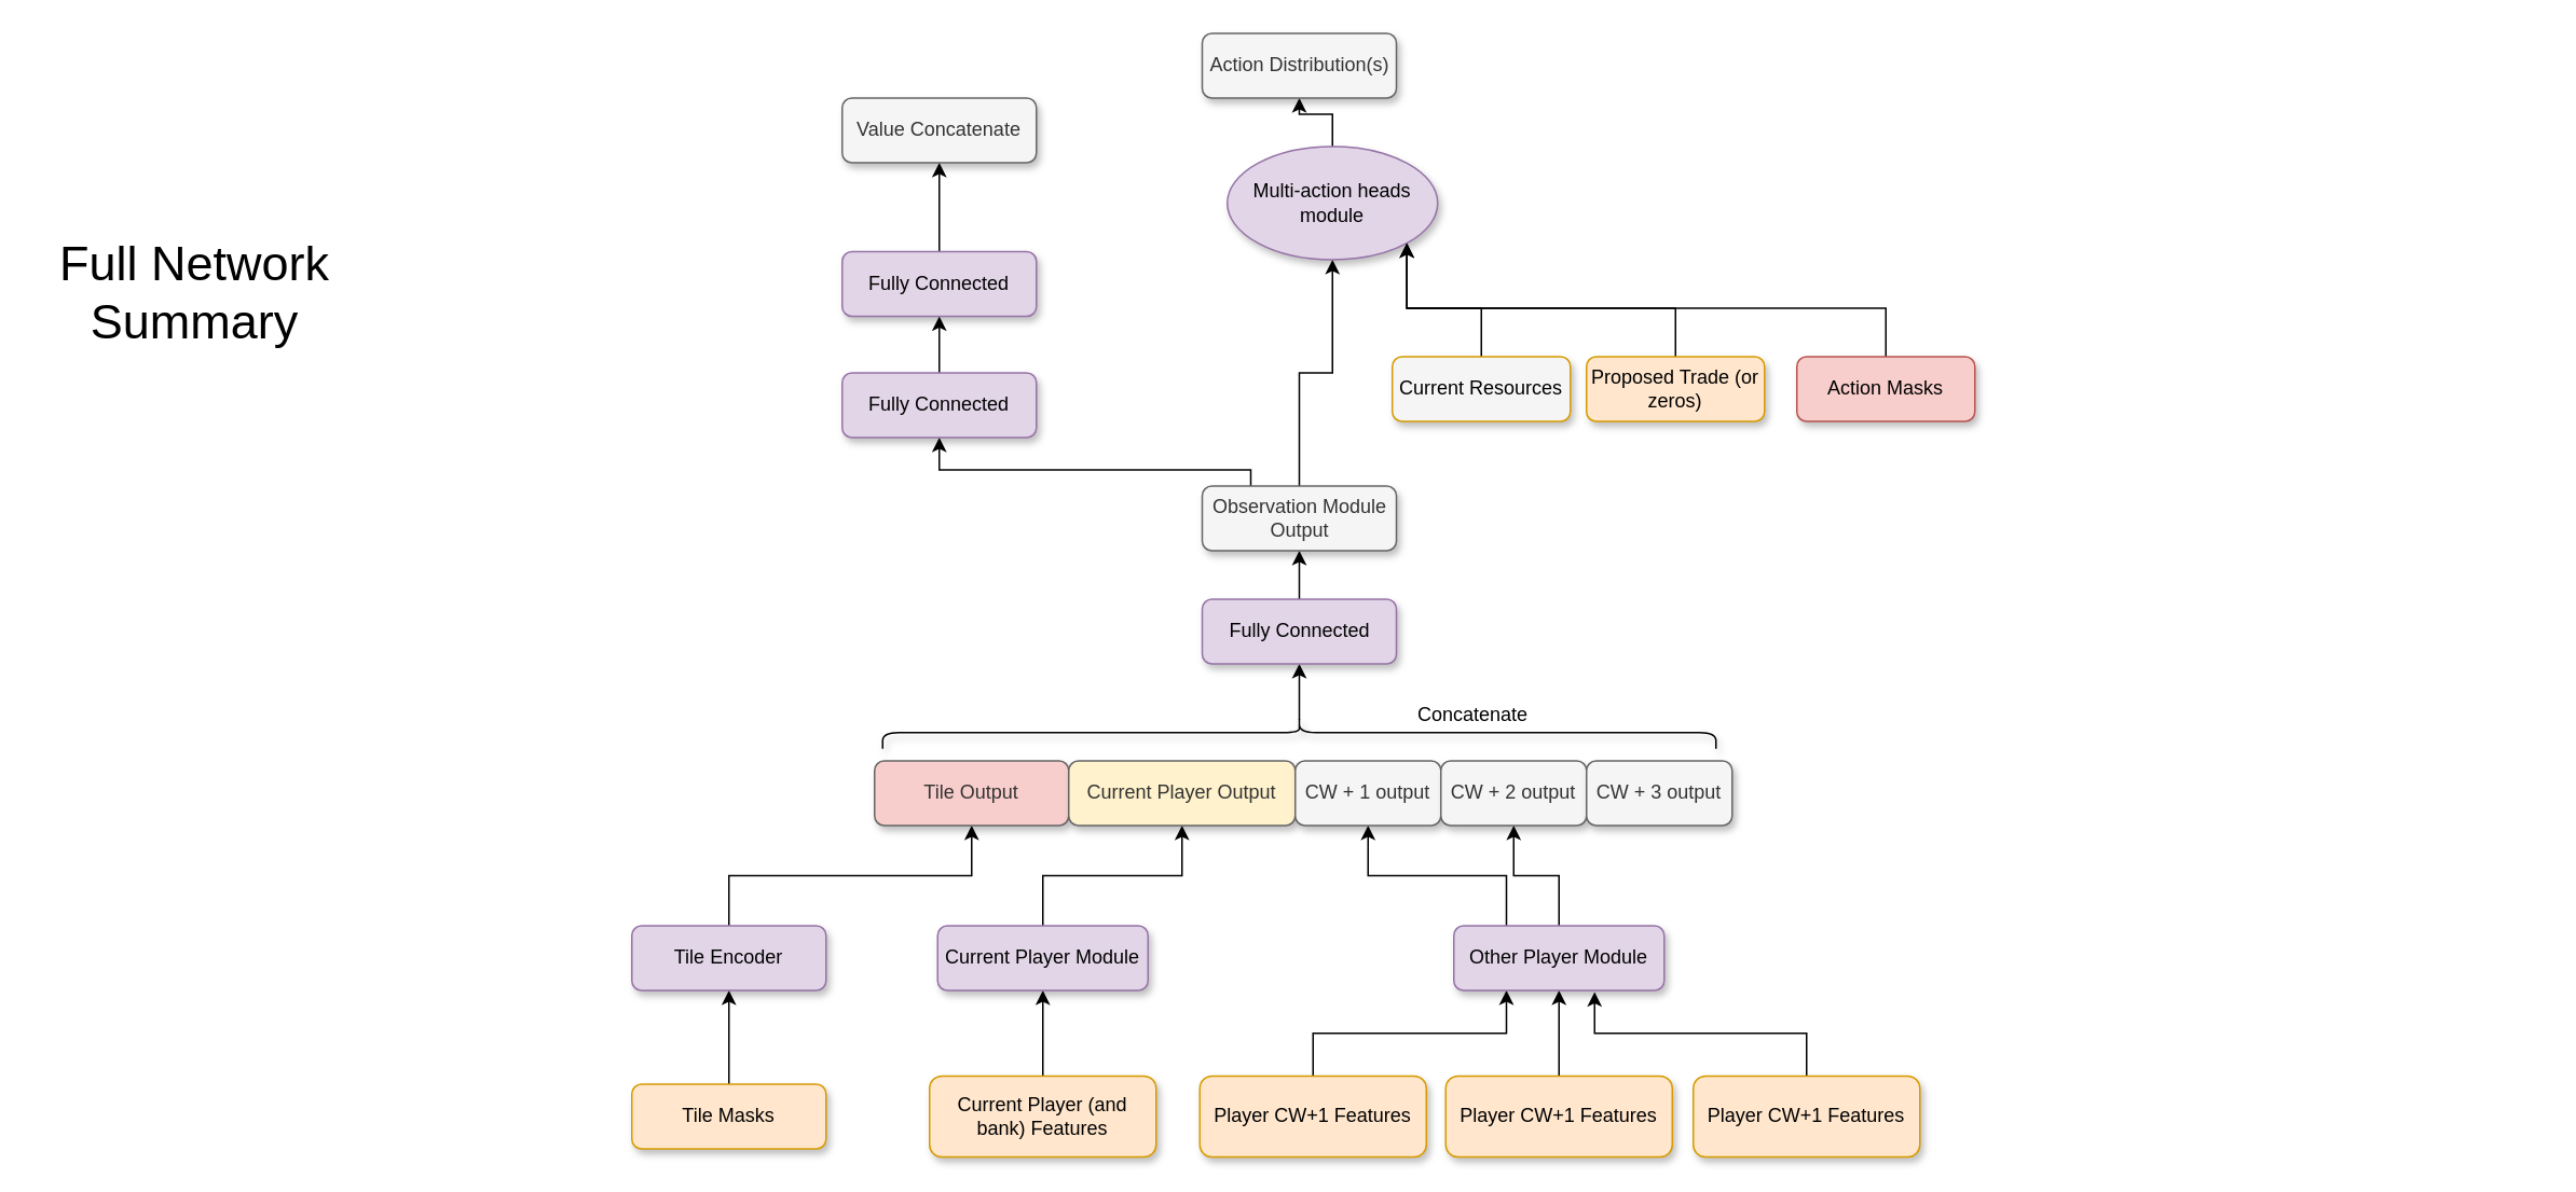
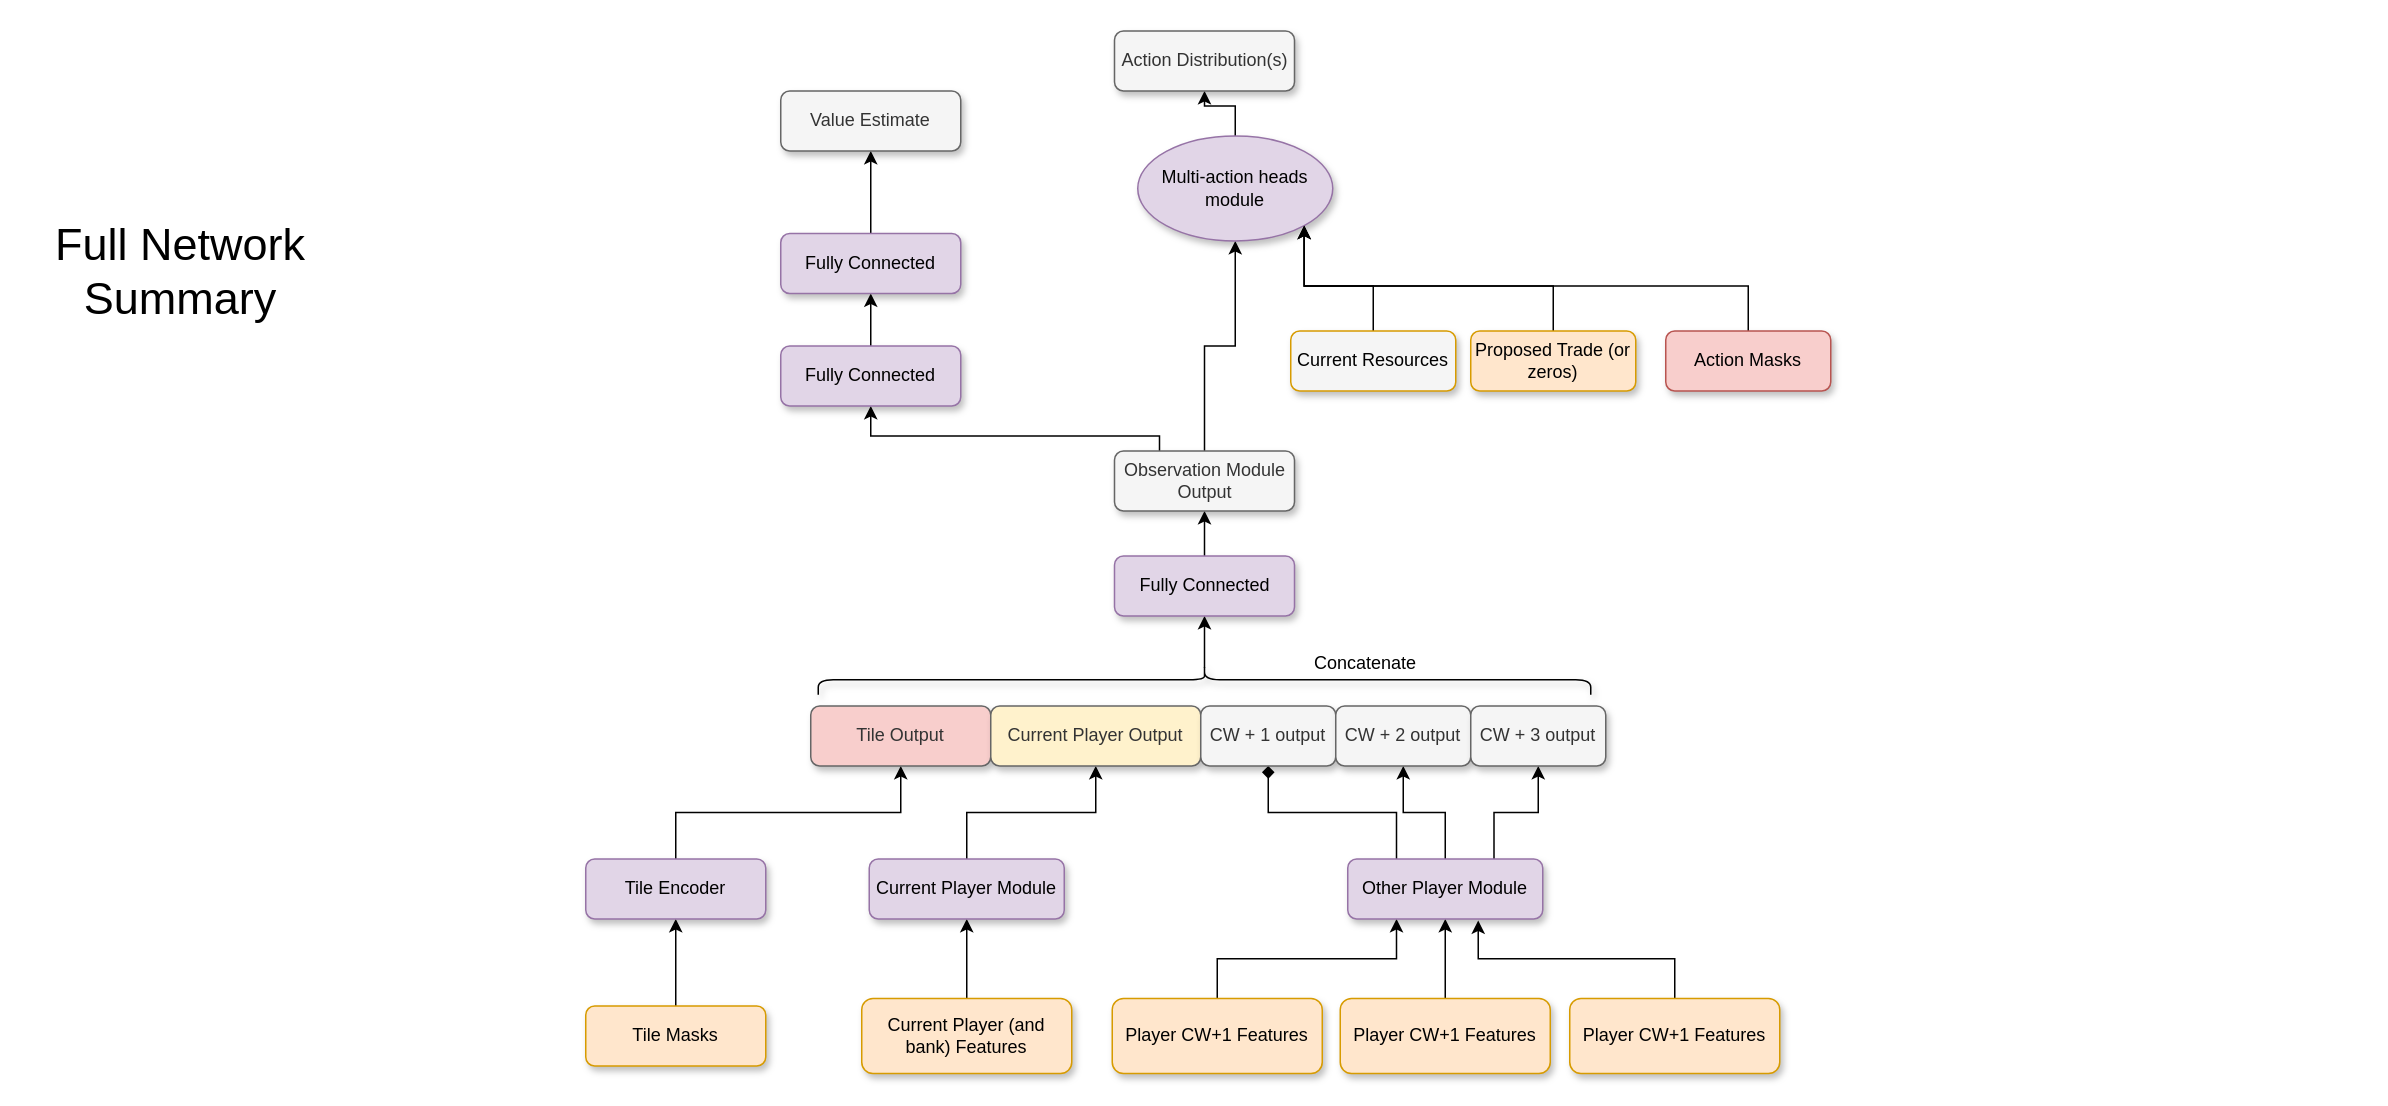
  <mxCell id="0" />
  <mxCell id="1" parent="0" />
  <mxCell id="2" style="edgeStyle=orthogonalEdgeStyle;rounded=0;orthogonalLoop=1;jettySize=auto;html=1;exitX=0.5;exitY=0;exitDx=0;exitDy=0;entryX=0.5;entryY=1;entryDx=0;entryDy=0;" parent="1" source="3" target="5" edge="1"><mxGeometry relative="1" as="geometry" /></mxCell>
  <mxCell id="3" value="Tile Masks" style="rounded=1;whiteSpace=wrap;html=1;fillColor=#ffe6cc;strokeColor=#d79b00;shadow=1;" parent="1" vertex="1"><mxGeometry x="390" y="670" width="120" height="40" as="geometry" /></mxCell>
  <mxCell id="4" style="edgeStyle=orthogonalEdgeStyle;rounded=0;orthogonalLoop=1;jettySize=auto;html=1;exitX=0.5;exitY=0;exitDx=0;exitDy=0;entryX=0.5;entryY=1;entryDx=0;entryDy=0;" parent="1" source="5" target="20" edge="1"><mxGeometry relative="1" as="geometry" /></mxCell>
  <mxCell id="5" value="Tile Encoder" style="rounded=1;whiteSpace=wrap;html=1;shadow=1;fillColor=#e1d5e7;strokeColor=#9673a6;" parent="1" vertex="1"><mxGeometry x="390" y="572" width="120" height="40" as="geometry" /></mxCell>
  <mxCell id="6" style="edgeStyle=orthogonalEdgeStyle;rounded=0;orthogonalLoop=1;jettySize=auto;html=1;exitX=0.5;exitY=0;exitDx=0;exitDy=0;entryX=0.5;entryY=1;entryDx=0;entryDy=0;" parent="1" source="7" target="9" edge="1"><mxGeometry relative="1" as="geometry" /></mxCell>
  <mxCell id="7" value="Current Player (and bank) Features" style="rounded=1;whiteSpace=wrap;html=1;fillColor=#ffe6cc;strokeColor=#d79b00;shadow=1;" parent="1" vertex="1"><mxGeometry x="574" y="665" width="140" height="50" as="geometry" /></mxCell>
  <mxCell id="8" style="edgeStyle=orthogonalEdgeStyle;rounded=0;orthogonalLoop=1;jettySize=auto;html=1;exitX=0.5;exitY=0;exitDx=0;exitDy=0;entryX=0.5;entryY=1;entryDx=0;entryDy=0;" parent="1" source="9" target="21" edge="1"><mxGeometry relative="1" as="geometry" /></mxCell>
  <mxCell id="9" value="Current Player Module" style="rounded=1;whiteSpace=wrap;html=1;shadow=1;fillColor=#e1d5e7;strokeColor=#9673a6;" parent="1" vertex="1"><mxGeometry x="579" y="572" width="130" height="40" as="geometry" /></mxCell>
  <mxCell id="10" style="edgeStyle=orthogonalEdgeStyle;rounded=0;orthogonalLoop=1;jettySize=auto;html=1;exitX=0.5;exitY=0;exitDx=0;exitDy=0;entryX=0.25;entryY=1;entryDx=0;entryDy=0;" parent="1" source="11" target="19" edge="1"><mxGeometry relative="1" as="geometry" /></mxCell>
  <mxCell id="11" value="Player CW+1 Features" style="rounded=1;whiteSpace=wrap;html=1;fillColor=#ffe6cc;strokeColor=#d79b00;shadow=1;" parent="1" vertex="1"><mxGeometry x="741" y="665" width="140" height="50" as="geometry" /></mxCell>
  <mxCell id="12" style="edgeStyle=orthogonalEdgeStyle;rounded=0;orthogonalLoop=1;jettySize=auto;html=1;exitX=0.5;exitY=0;exitDx=0;exitDy=0;entryX=0.5;entryY=1;entryDx=0;entryDy=0;" parent="1" source="13" target="19" edge="1"><mxGeometry relative="1" as="geometry" /></mxCell>
  <mxCell id="13" value="Player CW+1 Features" style="rounded=1;whiteSpace=wrap;html=1;fillColor=#ffe6cc;strokeColor=#d79b00;shadow=1;" parent="1" vertex="1"><mxGeometry x="893" y="665" width="140" height="50" as="geometry" /></mxCell>
  <mxCell id="14" style="edgeStyle=orthogonalEdgeStyle;rounded=0;orthogonalLoop=1;jettySize=auto;html=1;exitX=0.5;exitY=0;exitDx=0;exitDy=0;entryX=0.669;entryY=1.025;entryDx=0;entryDy=0;entryPerimeter=0;" parent="1" source="15" target="19" edge="1"><mxGeometry relative="1" as="geometry" /></mxCell>
  <mxCell id="15" value="Player CW+1 Features" style="rounded=1;whiteSpace=wrap;html=1;fillColor=#ffe6cc;strokeColor=#d79b00;shadow=1;" parent="1" vertex="1"><mxGeometry x="1046" y="665" width="140" height="50" as="geometry" /></mxCell>
- <mxCell id="16" style="edgeStyle=orthogonalEdgeStyle;rounded=0;orthogonalLoop=1;jettySize=auto;html=1;exitX=0.25;exitY=0;exitDx=0;exitDy=0;entryX=0.5;entryY=1;entryDx=0;entryDy=0;" parent="1" source="19" target="22" edge="1"><mxGeometry relative="1" as="geometry" /></mxCell>
+ <mxCell id="16" style="edgeStyle=orthogonalEdgeStyle;rounded=0;orthogonalLoop=1;jettySize=auto;html=1;exitX=0.25;exitY=0;exitDx=0;exitDy=0;entryX=0.5;entryY=1;entryDx=0;entryDy=0;endArrow=diamond;" parent="1" source="19" target="22" edge="1"><mxGeometry relative="1" as="geometry" /></mxCell>
  <mxCell id="17" style="edgeStyle=orthogonalEdgeStyle;rounded=0;orthogonalLoop=1;jettySize=auto;html=1;exitX=0.5;exitY=0;exitDx=0;exitDy=0;entryX=0.5;entryY=1;entryDx=0;entryDy=0;" parent="1" source="19" target="23" edge="1"><mxGeometry relative="1" as="geometry" /></mxCell>
+ <mxCell id="18" style="edgeStyle=orthogonalEdgeStyle;rounded=0;orthogonalLoop=1;jettySize=auto;html=1;exitX=0.75;exitY=0;exitDx=0;exitDy=0;entryX=0.5;entryY=1;entryDx=0;entryDy=0;" parent="1" source="19" target="24" edge="1"><mxGeometry relative="1" as="geometry" /></mxCell>
  <mxCell id="19" value="Other Player Module" style="rounded=1;whiteSpace=wrap;html=1;shadow=1;fillColor=#e1d5e7;strokeColor=#9673a6;" parent="1" vertex="1"><mxGeometry x="898" y="572" width="130" height="40" as="geometry" /></mxCell>
  <mxCell id="20" value="Tile Output" style="rounded=1;whiteSpace=wrap;html=1;shadow=1;fillColor=#f8cecc;fontColor=#333333;strokeColor=#666666;" parent="1" vertex="1"><mxGeometry x="540" y="470" width="120" height="40" as="geometry" /></mxCell>
  <mxCell id="21" value="Current Player Output" style="rounded=1;whiteSpace=wrap;html=1;shadow=1;fillColor=#fff2cc;fontColor=#333333;strokeColor=#666666;" parent="1" vertex="1"><mxGeometry x="660" y="470" width="140" height="40" as="geometry" /></mxCell>
  <mxCell id="22" value="CW + 1 output" style="rounded=1;whiteSpace=wrap;html=1;shadow=1;fillColor=#f5f5f5;fontColor=#333333;strokeColor=#666666;" parent="1" vertex="1"><mxGeometry x="800" y="470" width="90" height="40" as="geometry" /></mxCell>
  <mxCell id="23" value="CW + 2 output" style="rounded=1;whiteSpace=wrap;html=1;shadow=1;fillColor=#f5f5f5;fontColor=#333333;strokeColor=#666666;" parent="1" vertex="1"><mxGeometry x="890" y="470" width="90" height="40" as="geometry" /></mxCell>
  <mxCell id="24" value="CW + 3 output" style="rounded=1;whiteSpace=wrap;html=1;shadow=1;fillColor=#f5f5f5;fontColor=#333333;strokeColor=#666666;" parent="1" vertex="1"><mxGeometry x="980" y="470" width="90" height="40" as="geometry" /></mxCell>
  <mxCell id="25" style="edgeStyle=orthogonalEdgeStyle;rounded=0;orthogonalLoop=1;jettySize=auto;html=1;exitX=0.1;exitY=0.5;exitDx=0;exitDy=0;exitPerimeter=0;entryX=0.5;entryY=1;entryDx=0;entryDy=0;" parent="1" source="26" target="29" edge="1"><mxGeometry relative="1" as="geometry" /></mxCell>
  <mxCell id="26" value="" style="shape=curlyBracket;whiteSpace=wrap;html=1;rounded=1;shadow=1;rotation=90;" parent="1" vertex="1"><mxGeometry x="792.5" y="195" width="20" height="515" as="geometry" /></mxCell>
  <mxCell id="27" value="Concatenate" style="text;html=1;strokeColor=none;fillColor=none;align=center;verticalAlign=middle;whiteSpace=wrap;rounded=0;shadow=1;" parent="1" vertex="1"><mxGeometry x="870" y="427" width="80" height="30" as="geometry" /></mxCell>
  <mxCell id="28" style="edgeStyle=orthogonalEdgeStyle;rounded=0;orthogonalLoop=1;jettySize=auto;html=1;exitX=0.5;exitY=0;exitDx=0;exitDy=0;entryX=0.5;entryY=1;entryDx=0;entryDy=0;" parent="1" source="29" target="32" edge="1"><mxGeometry relative="1" as="geometry" /></mxCell>
  <mxCell id="29" value="Fully Connected" style="rounded=1;whiteSpace=wrap;html=1;shadow=1;fillColor=#e1d5e7;strokeColor=#9673a6;" parent="1" vertex="1"><mxGeometry x="742.5" y="370" width="120" height="40" as="geometry" /></mxCell>
  <mxCell id="30" style="edgeStyle=orthogonalEdgeStyle;rounded=0;orthogonalLoop=1;jettySize=auto;html=1;exitX=0.5;exitY=0;exitDx=0;exitDy=0;entryX=0.5;entryY=1;entryDx=0;entryDy=0;" parent="1" source="32" target="34" edge="1"><mxGeometry relative="1" as="geometry" /></mxCell>
  <mxCell id="31" style="edgeStyle=orthogonalEdgeStyle;rounded=0;orthogonalLoop=1;jettySize=auto;html=1;exitX=0.25;exitY=0;exitDx=0;exitDy=0;entryX=0.5;entryY=1;entryDx=0;entryDy=0;" parent="1" source="32" target="43" edge="1"><mxGeometry relative="1" as="geometry"><Array as="points"><mxPoint x="773" y="290" /><mxPoint x="580" y="290" /></Array></mxGeometry></mxCell>
  <mxCell id="32" value="Observation Module Output" style="rounded=1;whiteSpace=wrap;html=1;shadow=1;fillColor=#f5f5f5;fontColor=#333333;strokeColor=#666666;" parent="1" vertex="1"><mxGeometry x="742.5" y="300" width="120" height="40" as="geometry" /></mxCell>
  <mxCell id="33" style="edgeStyle=orthogonalEdgeStyle;rounded=0;orthogonalLoop=1;jettySize=auto;html=1;exitX=0.5;exitY=0;exitDx=0;exitDy=0;" parent="1" source="34" target="41" edge="1"><mxGeometry relative="1" as="geometry" /></mxCell>
  <mxCell id="34" value="Multi-action heads module" style="ellipse;whiteSpace=wrap;html=1;aspect=fixed;shadow=1;fillColor=#e1d5e7;strokeColor=#9673a6;" parent="1" vertex="1"><mxGeometry x="758" y="90" width="130" height="70" as="geometry" /></mxCell>
  <mxCell id="35" style="edgeStyle=orthogonalEdgeStyle;rounded=0;orthogonalLoop=1;jettySize=auto;html=1;exitX=0.5;exitY=0;exitDx=0;exitDy=0;entryX=1;entryY=1;entryDx=0;entryDy=0;" parent="1" source="36" target="34" edge="1"><mxGeometry relative="1" as="geometry" /></mxCell>
  <mxCell id="36" value="Current Resources" style="rounded=1;whiteSpace=wrap;html=1;fillColor=#f5f5f5;strokeColor=#d79b00;shadow=1;" parent="1" vertex="1"><mxGeometry x="860" y="220" width="110" height="40" as="geometry" /></mxCell>
  <mxCell id="37" style="edgeStyle=orthogonalEdgeStyle;rounded=0;orthogonalLoop=1;jettySize=auto;html=1;exitX=0.5;exitY=0;exitDx=0;exitDy=0;entryX=1;entryY=1;entryDx=0;entryDy=0;" parent="1" source="38" target="34" edge="1"><mxGeometry relative="1" as="geometry" /></mxCell>
  <mxCell id="38" value="Proposed Trade (or zeros)" style="rounded=1;whiteSpace=wrap;html=1;fillColor=#ffe6cc;strokeColor=#d79b00;shadow=1;" parent="1" vertex="1"><mxGeometry x="980" y="220" width="110" height="40" as="geometry" /></mxCell>
  <mxCell id="39" style="edgeStyle=orthogonalEdgeStyle;rounded=0;orthogonalLoop=1;jettySize=auto;html=1;exitX=0.5;exitY=0;exitDx=0;exitDy=0;entryX=1;entryY=1;entryDx=0;entryDy=0;" parent="1" source="40" target="34" edge="1"><mxGeometry relative="1" as="geometry" /></mxCell>
  <mxCell id="40" value="Action Masks" style="rounded=1;whiteSpace=wrap;html=1;fillColor=#f8cecc;strokeColor=#b85450;shadow=1;" parent="1" vertex="1"><mxGeometry x="1110" y="220" width="110" height="40" as="geometry" /></mxCell>
  <mxCell id="41" value="Action Distribution(s)" style="rounded=1;whiteSpace=wrap;html=1;shadow=1;fillColor=#f5f5f5;fontColor=#333333;strokeColor=#666666;" parent="1" vertex="1"><mxGeometry x="742.5" y="20" width="120" height="40" as="geometry" /></mxCell>
  <mxCell id="42" style="edgeStyle=orthogonalEdgeStyle;rounded=0;orthogonalLoop=1;jettySize=auto;html=1;exitX=0.5;exitY=0;exitDx=0;exitDy=0;entryX=0.5;entryY=1;entryDx=0;entryDy=0;" parent="1" source="43" target="45" edge="1"><mxGeometry relative="1" as="geometry" /></mxCell>
  <mxCell id="43" value="Fully Connected" style="rounded=1;whiteSpace=wrap;html=1;shadow=1;fillColor=#e1d5e7;strokeColor=#9673a6;" parent="1" vertex="1"><mxGeometry x="520" y="230" width="120" height="40" as="geometry" /></mxCell>
  <mxCell id="44" style="edgeStyle=orthogonalEdgeStyle;rounded=0;orthogonalLoop=1;jettySize=auto;html=1;exitX=0.5;exitY=0;exitDx=0;exitDy=0;entryX=0.5;entryY=1;entryDx=0;entryDy=0;" parent="1" source="45" target="46" edge="1"><mxGeometry relative="1" as="geometry" /></mxCell>
  <mxCell id="45" value="Fully Connected" style="rounded=1;whiteSpace=wrap;html=1;shadow=1;fillColor=#e1d5e7;strokeColor=#9673a6;" parent="1" vertex="1"><mxGeometry x="520" y="155" width="120" height="40" as="geometry" /></mxCell>
- <mxCell id="46" value="Value Concatenate" style="rounded=1;whiteSpace=wrap;html=1;shadow=1;fillColor=#f5f5f5;fontColor=#333333;strokeColor=#666666;" parent="1" vertex="1"><mxGeometry x="520" y="60" width="120" height="40" as="geometry" /></mxCell>
+ <mxCell id="46" value="Value Estimate" style="rounded=1;whiteSpace=wrap;html=1;shadow=1;fillColor=#f5f5f5;fontColor=#333333;strokeColor=#666666;" parent="1" vertex="1"><mxGeometry x="520" y="60" width="120" height="40" as="geometry" /></mxCell>
  <mxCell id="47" value="&lt;font style=&quot;font-size: 30px&quot;&gt;Full Network Summary&lt;/font&gt;" style="text;html=1;strokeColor=none;fillColor=none;align=center;verticalAlign=middle;whiteSpace=wrap;rounded=0;" vertex="1" parent="1"><mxGeometry x="20" y="165" width="200" height="30" as="geometry" /></mxCell>
  <mxCell id="48" value="&lt;font style=&quot;font-size: 30px&quot; color=&quot;#FFFFFF&quot;&gt;Full Network Summary&lt;/font&gt;" style="text;html=1;strokeColor=none;fillColor=none;align=center;verticalAlign=middle;whiteSpace=wrap;rounded=0;" vertex="1" parent="1"><mxGeometry x="1370" y="140" width="200" height="30" as="geometry" /></mxCell>
